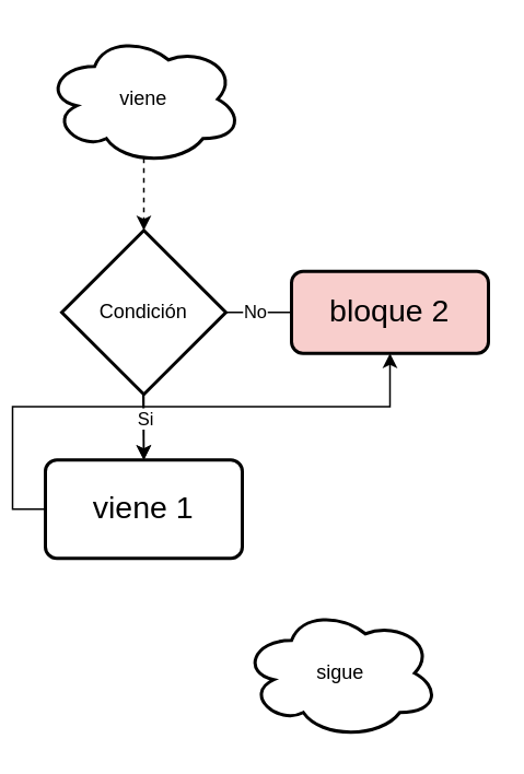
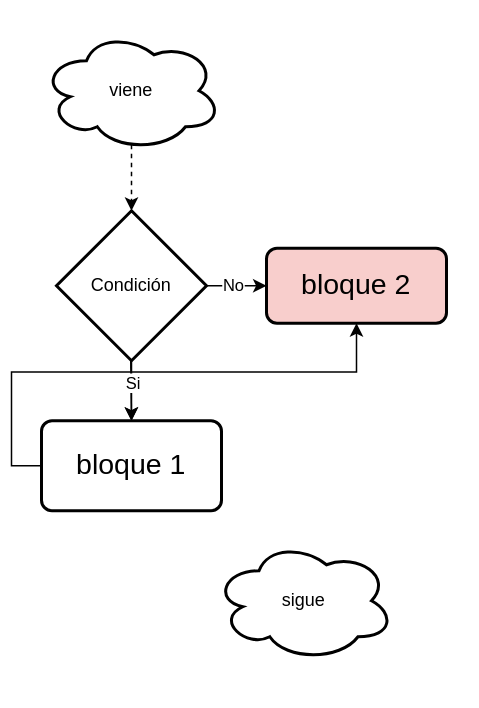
  <mxCell id="0" />
  <mxCell id="1" parent="0" />
  <mxCell id="2" value="" style="edgeStyle=orthogonalEdgeStyle;rounded=0;orthogonalLoop=1;jettySize=auto;html=1;" parent="1" source="3" edge="1"><mxGeometry relative="1" as="geometry"><mxPoint x="80" y="280" as="targetPoint" /></mxGeometry></mxCell>
  <mxCell id="3" value="Condición" style="strokeWidth=2;html=1;shape=mxgraph.flowchart.decision;whiteSpace=wrap;" parent="1" vertex="1"><mxGeometry x="30" y="140" width="100" height="100" as="geometry" /></mxCell>
  <mxCell id="4" value="&lt;font style=&quot;font-size: 19px&quot;&gt;bloque 2&lt;/font&gt;" style="rounded=1;whiteSpace=wrap;html=1;absoluteArcSize=1;arcSize=14;strokeWidth=2;fillColor=#f8cecc;" parent="1" vertex="1"><mxGeometry x="170" y="165" width="120" height="50" as="geometry" /></mxCell>
  <mxCell id="5" style="edgeStyle=orthogonalEdgeStyle;rounded=0;orthogonalLoop=1;jettySize=auto;html=1;exitX=0;exitY=0.5;exitDx=0;exitDy=0;" edge="1" parent="1" source="6" target="4"><mxGeometry relative="1" as="geometry" /></mxCell>
- <mxCell id="6" value="&lt;font style=&quot;font-size: 19px&quot;&gt;viene 1&lt;/font&gt;" style="rounded=1;whiteSpace=wrap;html=1;absoluteArcSize=1;arcSize=14;strokeWidth=2;" parent="1" vertex="1"><mxGeometry x="20" y="280" width="120" height="60" as="geometry" /></mxCell>
+ <mxCell id="6" value="&lt;font style=&quot;font-size: 19px&quot;&gt;bloque 1&lt;/font&gt;" style="rounded=1;whiteSpace=wrap;html=1;absoluteArcSize=1;arcSize=14;strokeWidth=2;" parent="1" vertex="1"><mxGeometry x="20" y="280" width="120" height="60" as="geometry" /></mxCell>
  <mxCell id="7" value="" style="endArrow=classic;html=1;entryX=0.5;entryY=0;entryDx=0;entryDy=0;entryPerimeter=0;dashed=1;" parent="1" target="3" edge="1"><mxGeometry width="50" height="50" relative="1" as="geometry"><mxPoint x="80" y="90" as="sourcePoint" /><mxPoint x="80" y="-10" as="targetPoint" /></mxGeometry></mxCell>
  <mxCell id="8" value="" style="endArrow=classic;html=1;" parent="1" edge="1"><mxGeometry width="50" height="50" relative="1" as="geometry"><mxPoint x="79.5" y="240" as="sourcePoint" /><mxPoint x="80" y="280" as="targetPoint" /></mxGeometry></mxCell>
  <mxCell id="9" value="Si" style="edgeLabel;html=1;align=center;verticalAlign=middle;resizable=0;points=[];" parent="8" vertex="1" connectable="0"><mxGeometry x="-0.249" y="1" relative="1" as="geometry"><mxPoint as="offset" /></mxGeometry></mxCell>
  <mxCell id="10" style="edgeStyle=orthogonalEdgeStyle;rounded=0;orthogonalLoop=1;jettySize=auto;html=1;exitX=0.5;exitY=1;exitDx=0;exitDy=0;" parent="1" source="4" target="4" edge="1"><mxGeometry relative="1" as="geometry" /></mxCell>
- <mxCell id="11" value="" style="endArrow=none;html=1;exitX=1;exitY=0.5;exitDx=0;exitDy=0;exitPerimeter=0;entryX=0;entryY=0.5;entryDx=0;entryDy=0;" parent="1" source="3" target="4" edge="1"><mxGeometry width="50" height="50" relative="1" as="geometry"><mxPoint x="89.5" y="250" as="sourcePoint" /><mxPoint x="90" y="290" as="targetPoint" /><Array as="points"><mxPoint x="150" y="190" /></Array></mxGeometry></mxCell>
+ <mxCell id="11" value="" style="endArrow=classic;html=1;exitX=1;exitY=0.5;exitDx=0;exitDy=0;exitPerimeter=0;entryX=0;entryY=0.5;entryDx=0;entryDy=0;" parent="1" source="3" target="4" edge="1"><mxGeometry width="50" height="50" relative="1" as="geometry"><mxPoint x="89.5" y="250" as="sourcePoint" /><mxPoint x="90" y="290" as="targetPoint" /><Array as="points"><mxPoint x="150" y="190" /></Array></mxGeometry></mxCell>
  <mxCell id="12" value="No" style="edgeLabel;html=1;align=center;verticalAlign=middle;resizable=0;points=[];" parent="11" vertex="1" connectable="0"><mxGeometry x="-0.15" y="1" relative="1" as="geometry"><mxPoint as="offset" /></mxGeometry></mxCell>
- <mxCell id="13" value="sigue" style="ellipse;shape=cloud;whiteSpace=wrap;html=1;rounded=1;strokeWidth=2;arcSize=14;" parent="1" vertex="1"><mxGeometry x="140" y="370" width="120" height="80" as="geometry" /></mxCell>
+ <mxCell id="13" value="sigue" style="ellipse;shape=cloud;whiteSpace=wrap;html=1;rounded=1;strokeWidth=2;arcSize=14;" parent="1" vertex="1"><mxGeometry x="135" y="360" width="120" height="80" as="geometry" /></mxCell>
  <mxCell id="14" value="viene" style="ellipse;shape=cloud;whiteSpace=wrap;html=1;rounded=1;strokeWidth=2;arcSize=14;" parent="1" vertex="1"><mxGeometry x="20" y="20" width="120" height="80" as="geometry" /></mxCell>
